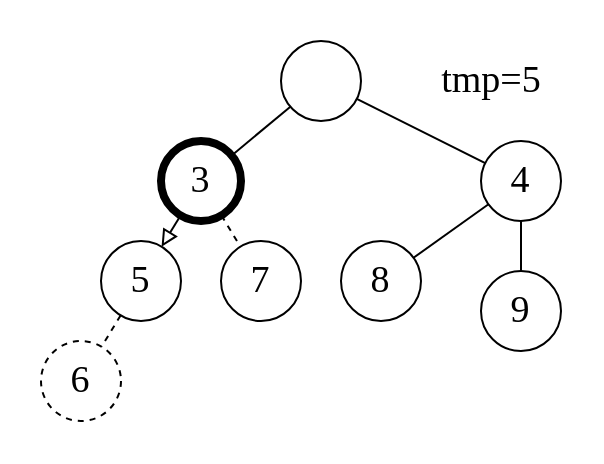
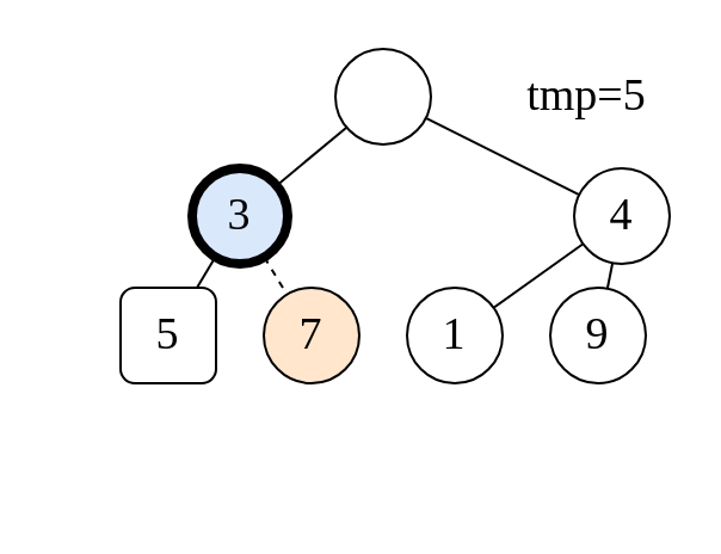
  <mxCell id="0" />
  <mxCell id="1" parent="0" />
  <mxCell id="2" style="edgeStyle=none;html=1;fontFamily=Times New Roman;fontSize=19;endArrow=none;endFill=0;" edge="1" parent="1" source="4" target="7"><mxGeometry relative="1" as="geometry" /></mxCell>
  <mxCell id="3" style="edgeStyle=none;html=1;fontFamily=Times New Roman;fontSize=19;endArrow=none;endFill=0;" edge="1" parent="1" source="4" target="10"><mxGeometry relative="1" as="geometry" /></mxCell>
  <mxCell id="4" value="" style="ellipse;whiteSpace=wrap;html=1;fontFamily=Times New Roman;fontSize=19;" vertex="1" parent="1"><mxGeometry x="140" y="20" width="40" height="40" as="geometry" /></mxCell>
- <mxCell id="5" style="edgeStyle=none;html=1;fontFamily=Times New Roman;fontSize=19;endArrow=block;endFill=0;" edge="1" parent="1" source="7" target="11"><mxGeometry relative="1" as="geometry" /></mxCell>
+ <mxCell id="5" style="edgeStyle=none;html=1;fontFamily=Times New Roman;fontSize=19;endArrow=none;endFill=0;" edge="1" parent="1" source="7" target="11"><mxGeometry relative="1" as="geometry" /></mxCell>
  <mxCell id="6" style="edgeStyle=none;html=1;fontFamily=Times New Roman;fontSize=19;endArrow=none;endFill=0;dashed=1;" edge="1" parent="1" source="7" target="12"><mxGeometry relative="1" as="geometry" /></mxCell>
- <mxCell id="7" value="3" style="ellipse;whiteSpace=wrap;html=1;fontFamily=Times New Roman;fontSize=19;strokeWidth=4;" vertex="1" parent="1"><mxGeometry x="80" y="70" width="40" height="40" as="geometry" /></mxCell>
+ <mxCell id="7" value="3" style="ellipse;whiteSpace=wrap;html=1;fontFamily=Times New Roman;fontSize=19;strokeWidth=4;fillColor=#dae8fc;" vertex="1" parent="1"><mxGeometry x="80" y="70" width="40" height="40" as="geometry" /></mxCell>
  <mxCell id="8" style="edgeStyle=none;html=1;fontFamily=Times New Roman;fontSize=19;endArrow=none;endFill=0;" edge="1" parent="1" source="10" target="13"><mxGeometry relative="1" as="geometry" /></mxCell>
  <mxCell id="9" style="edgeStyle=none;html=1;fontFamily=Times New Roman;fontSize=19;endArrow=none;endFill=0;" edge="1" parent="1" source="10" target="14"><mxGeometry relative="1" as="geometry" /></mxCell>
  <mxCell id="10" value="4" style="ellipse;whiteSpace=wrap;html=1;fontFamily=Times New Roman;fontSize=19;" vertex="1" parent="1"><mxGeometry x="240" y="70" width="40" height="40" as="geometry" /></mxCell>
- <mxCell id="11" value="5" style="ellipse;whiteSpace=wrap;html=1;fontFamily=Times New Roman;fontSize=19;" vertex="1" parent="1"><mxGeometry x="50" y="120" width="40" height="40" as="geometry" /></mxCell>
- <mxCell id="12" value="7" style="ellipse;whiteSpace=wrap;html=1;fontFamily=Times New Roman;fontSize=19;" vertex="1" parent="1"><mxGeometry x="110" y="120" width="40" height="40" as="geometry" /></mxCell>
- <mxCell id="13" value="8" style="ellipse;whiteSpace=wrap;html=1;fontFamily=Times New Roman;fontSize=19;" vertex="1" parent="1"><mxGeometry x="170" y="120" width="40" height="40" as="geometry" /></mxCell>
- <mxCell id="14" value="9" style="ellipse;whiteSpace=wrap;html=1;fontFamily=Times New Roman;fontSize=19;" vertex="1" parent="1"><mxGeometry x="240" y="135" width="40" height="40" as="geometry" /></mxCell>
- <mxCell id="15" style="edgeStyle=none;html=1;fontFamily=Times New Roman;fontSize=19;endArrow=none;endFill=0;dashed=1;" edge="1" parent="1" source="11" target="16"><mxGeometry relative="1" as="geometry"><mxPoint x="59.84" y="159.997" as="sourcePoint" /></mxGeometry></mxCell>
- <mxCell id="16" value="6" style="ellipse;whiteSpace=wrap;html=1;fontFamily=Times New Roman;fontSize=19;dashed=1;" vertex="1" parent="1"><mxGeometry x="20" y="170" width="40" height="40" as="geometry" /></mxCell>
+ <mxCell id="11" value="5" style="whiteSpace=wrap;html=1;fontFamily=Times New Roman;fontSize=19;rounded=1;" vertex="1" parent="1"><mxGeometry x="50" y="120" width="40" height="40" as="geometry" /></mxCell>
+ <mxCell id="12" value="7" style="ellipse;whiteSpace=wrap;html=1;fontFamily=Times New Roman;fontSize=19;fillColor=#ffe6cc;" vertex="1" parent="1"><mxGeometry x="110" y="120" width="40" height="40" as="geometry" /></mxCell>
+ <mxCell id="13" value="1" style="ellipse;whiteSpace=wrap;html=1;fontFamily=Times New Roman;fontSize=19;" vertex="1" parent="1"><mxGeometry x="170" y="120" width="40" height="40" as="geometry" /></mxCell>
+ <mxCell id="14" value="9" style="ellipse;whiteSpace=wrap;html=1;fontFamily=Times New Roman;fontSize=19;" vertex="1" parent="1"><mxGeometry x="230" y="120" width="40" height="40" as="geometry" /></mxCell>
  <mxCell id="17" value="tmp=5" style="text;html=1;align=center;verticalAlign=middle;resizable=0;points=[];autosize=1;strokeColor=none;fillColor=none;fontFamily=Times New Roman;fontSize=19;" vertex="1" parent="1"><mxGeometry x="210" y="20" width="70" height="40" as="geometry" /></mxCell>
